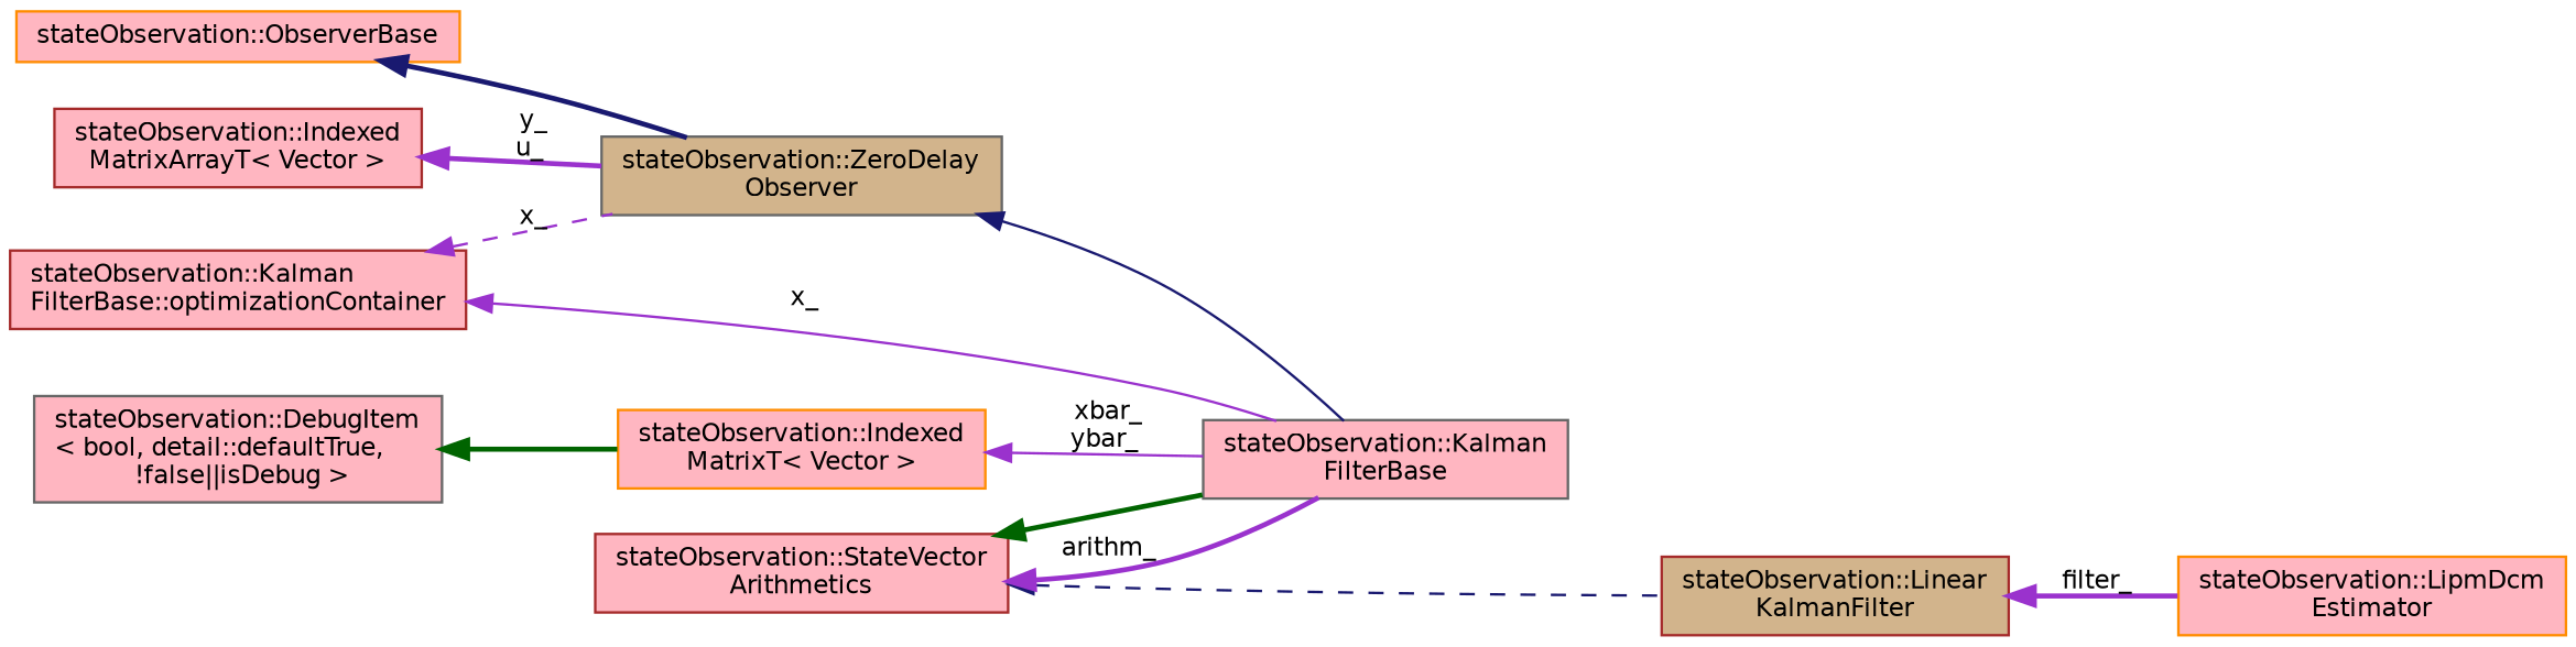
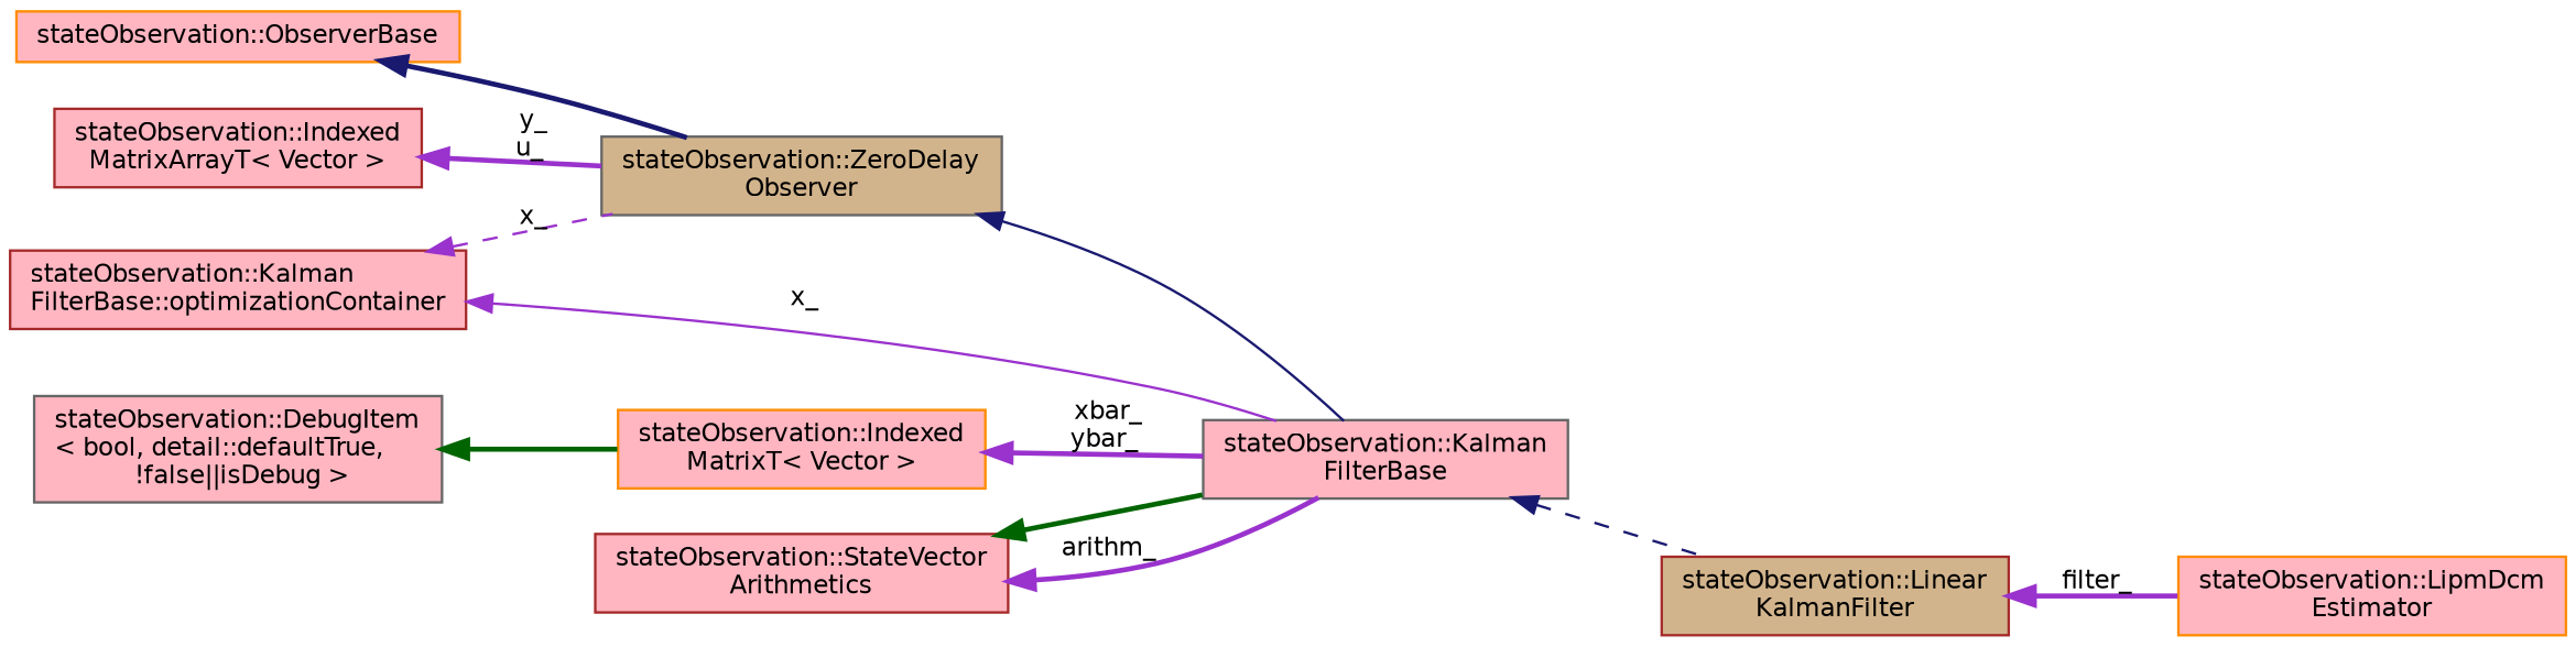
  digraph {
    rankdir=LR
    node [color=brown fillcolor=lightpink fontname=Helvetica fontsize=10 shape=record style=filled]
    edge [color=darkorchid3 dir=back fontname=Helvetica fontsize=10 labelfontname=Helvetica labelfontsize=10 style=bold]
    n1 [color=darkorange fontcolor=black height=0.2 label="stateObservation::LipmDcm\lEstimator" width=0.4]
    n2 [fillcolor=tan height=0.2 label="stateObservation::Linear\lKalmanFilter" width=0.4]
    n3 [color=gray40 height=0.2 label="stateObservation::Kalman\lFilterBase" width=0.4]
    n4 [color=gray40 fillcolor=tan height=0.2 label="stateObservation::ZeroDelay\lObserver" width=0.4]
    n5 [color=darkorange height=0.2 label="stateObservation::ObserverBase" width=0.4]
    n6 [height=0.2 label="stateObservation::Indexed\lMatrixArrayT\< Vector \>" width=0.4]
    n7 [color=darkorange height=0.2 label="stateObservation::Indexed\lMatrixT\< Vector \>" width=0.4]
    n8 [color=gray40 height=0.2 label="stateObservation::DebugItem\l\< bool, detail::defaultTrue,\l !false\|\|isDebug \>" width=0.4]
    n9 [height=0.2 label="stateObservation::StateVector\lArithmetics" width=0.4]
    n10 [height=0.2 label="stateObservation::Kalman\lFilterBase::optimizationContainer" width=0.4]
    n2 -> n1 [label=" filter_"]
-   n9 -> n2 [color=midnightblue style=dashed]
+   n3 -> n2 [color=midnightblue style=dashed]
    n4 -> n3 [color=midnightblue style=solid]
    n5 -> n4 [color=midnightblue]
    n6 -> n4 [label=" y_\nu_"]
-   n7 -> n3 [label=" xbar_\nybar_" style=solid]
+   n7 -> n3 [label=" xbar_\nybar_"]
    n8 -> n7 [color=darkgreen]
    n9 -> n3 [color=darkgreen]
    n9 -> n3 [label=" arithm_"]
    n10 -> n3 [label=" x_" style=solid]
    n10 -> n4 [label=" x_" style=dashed]
  }
